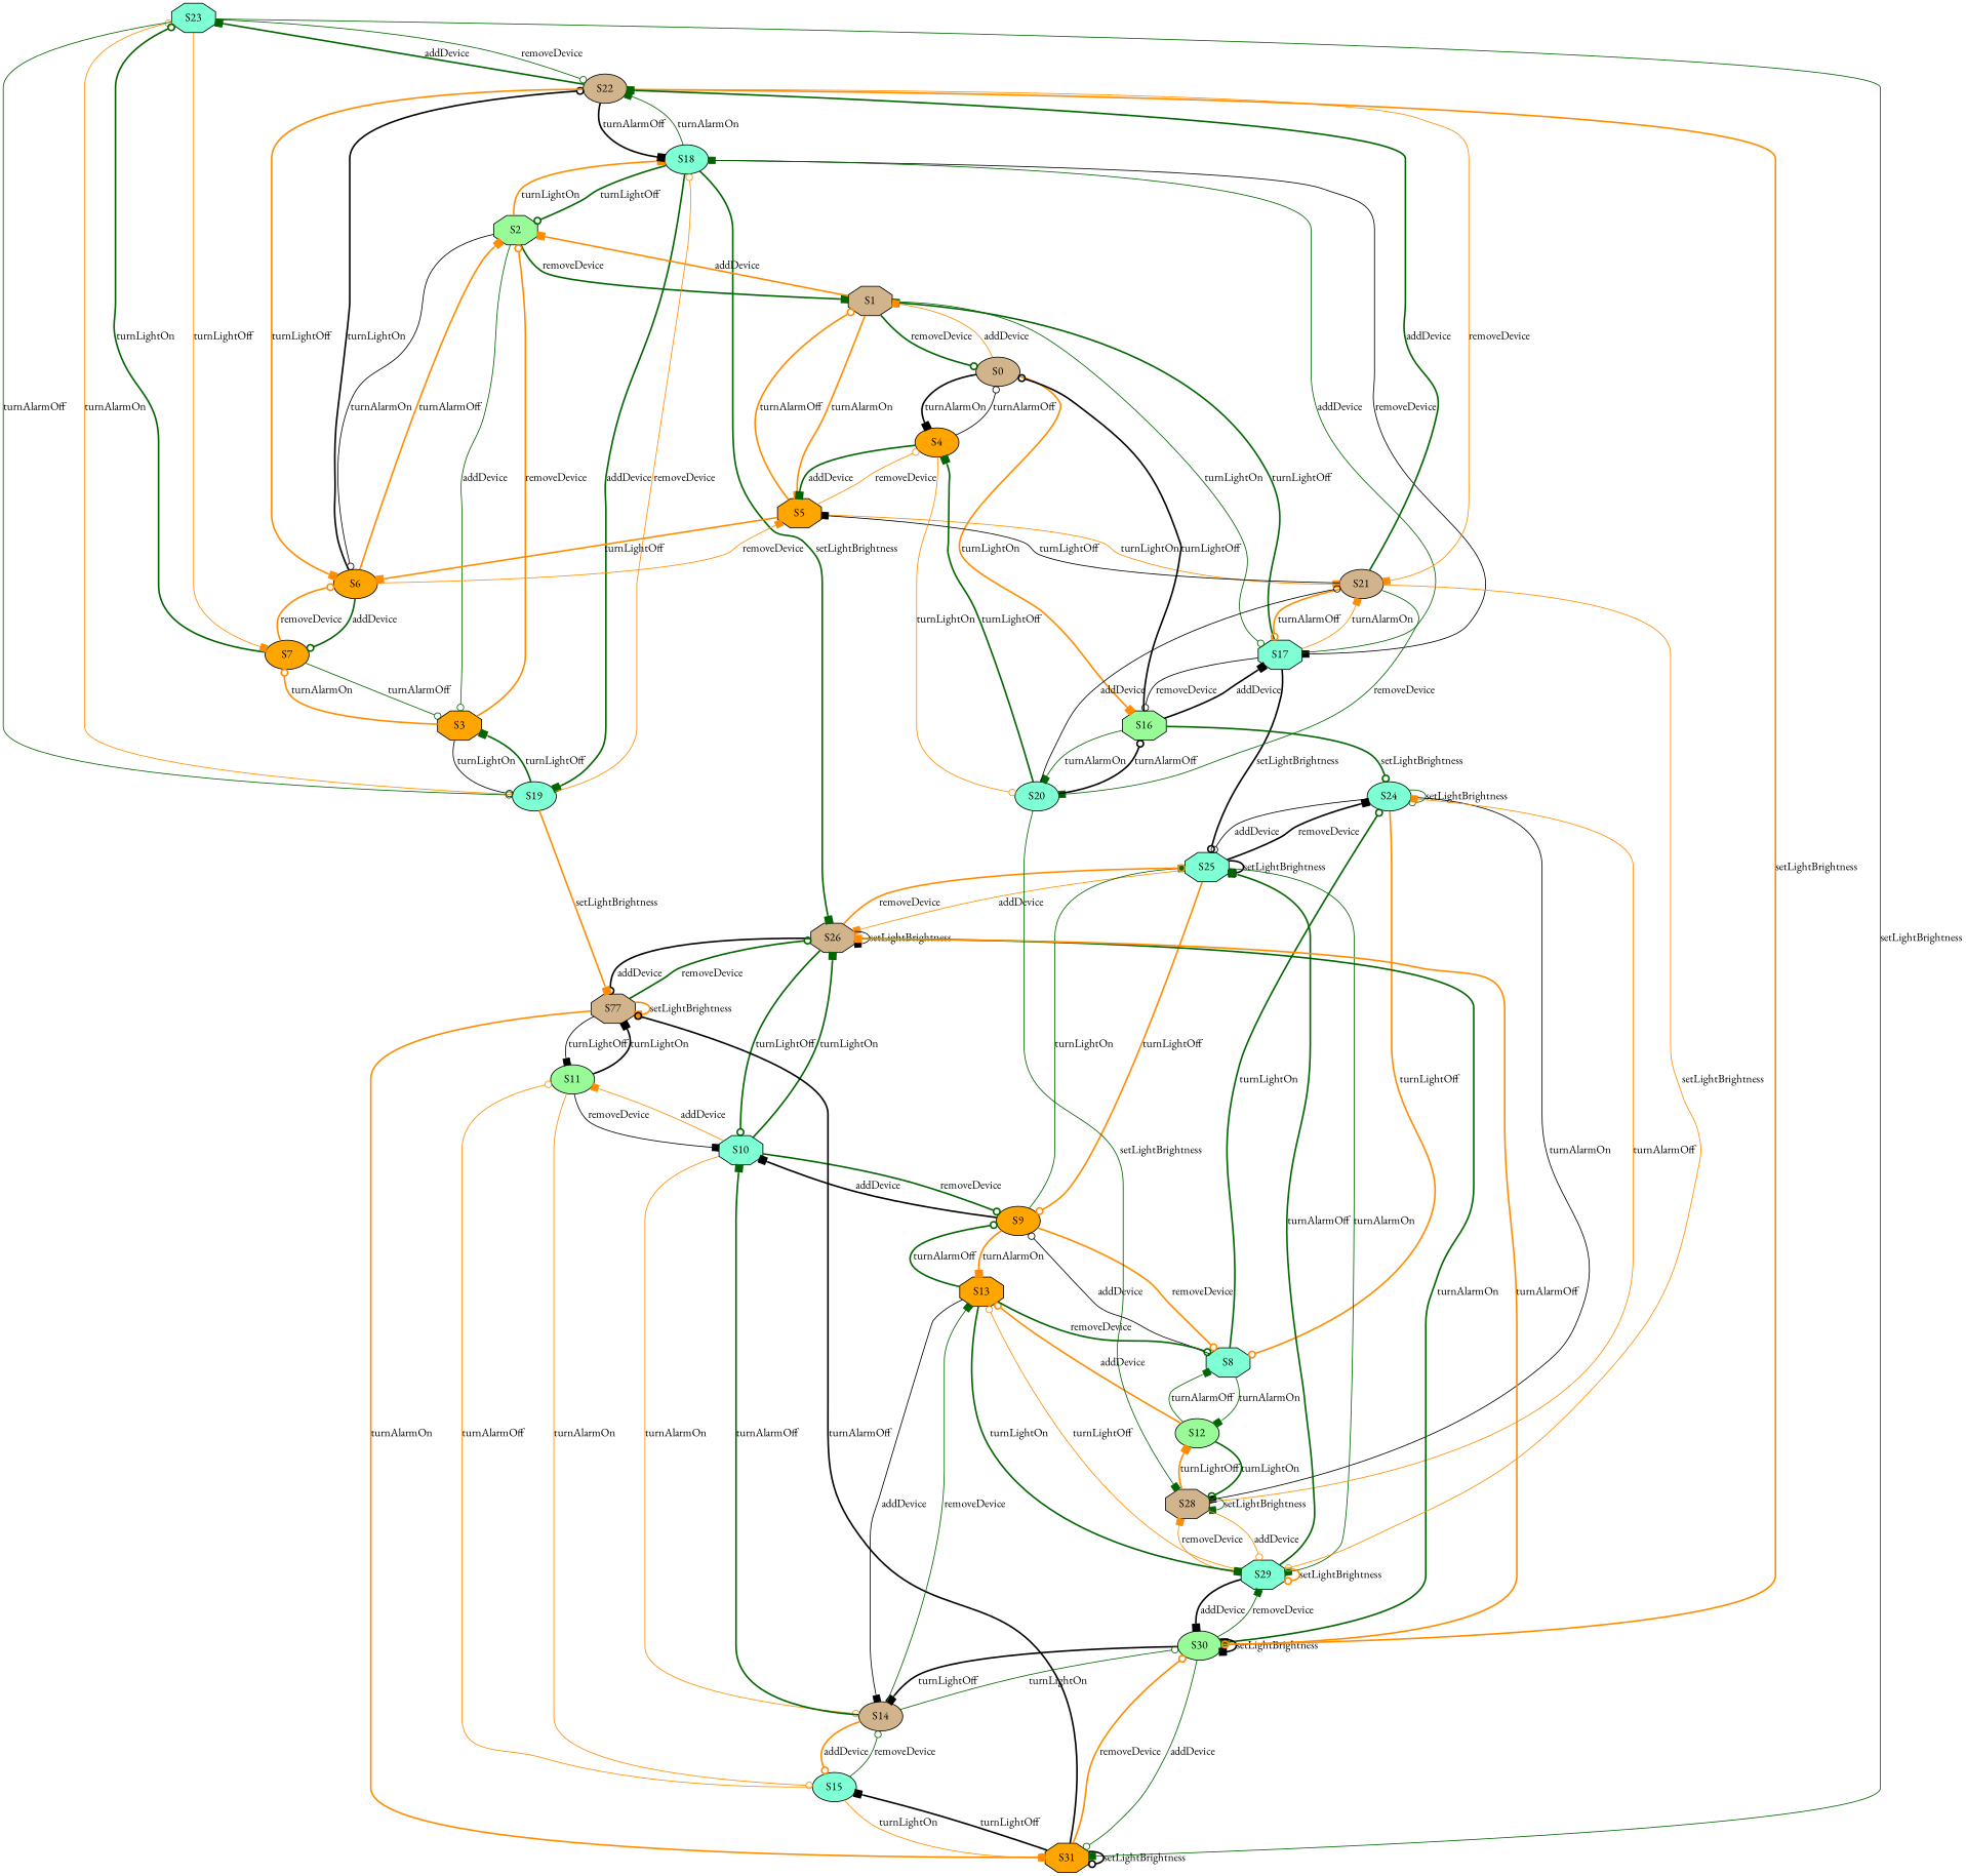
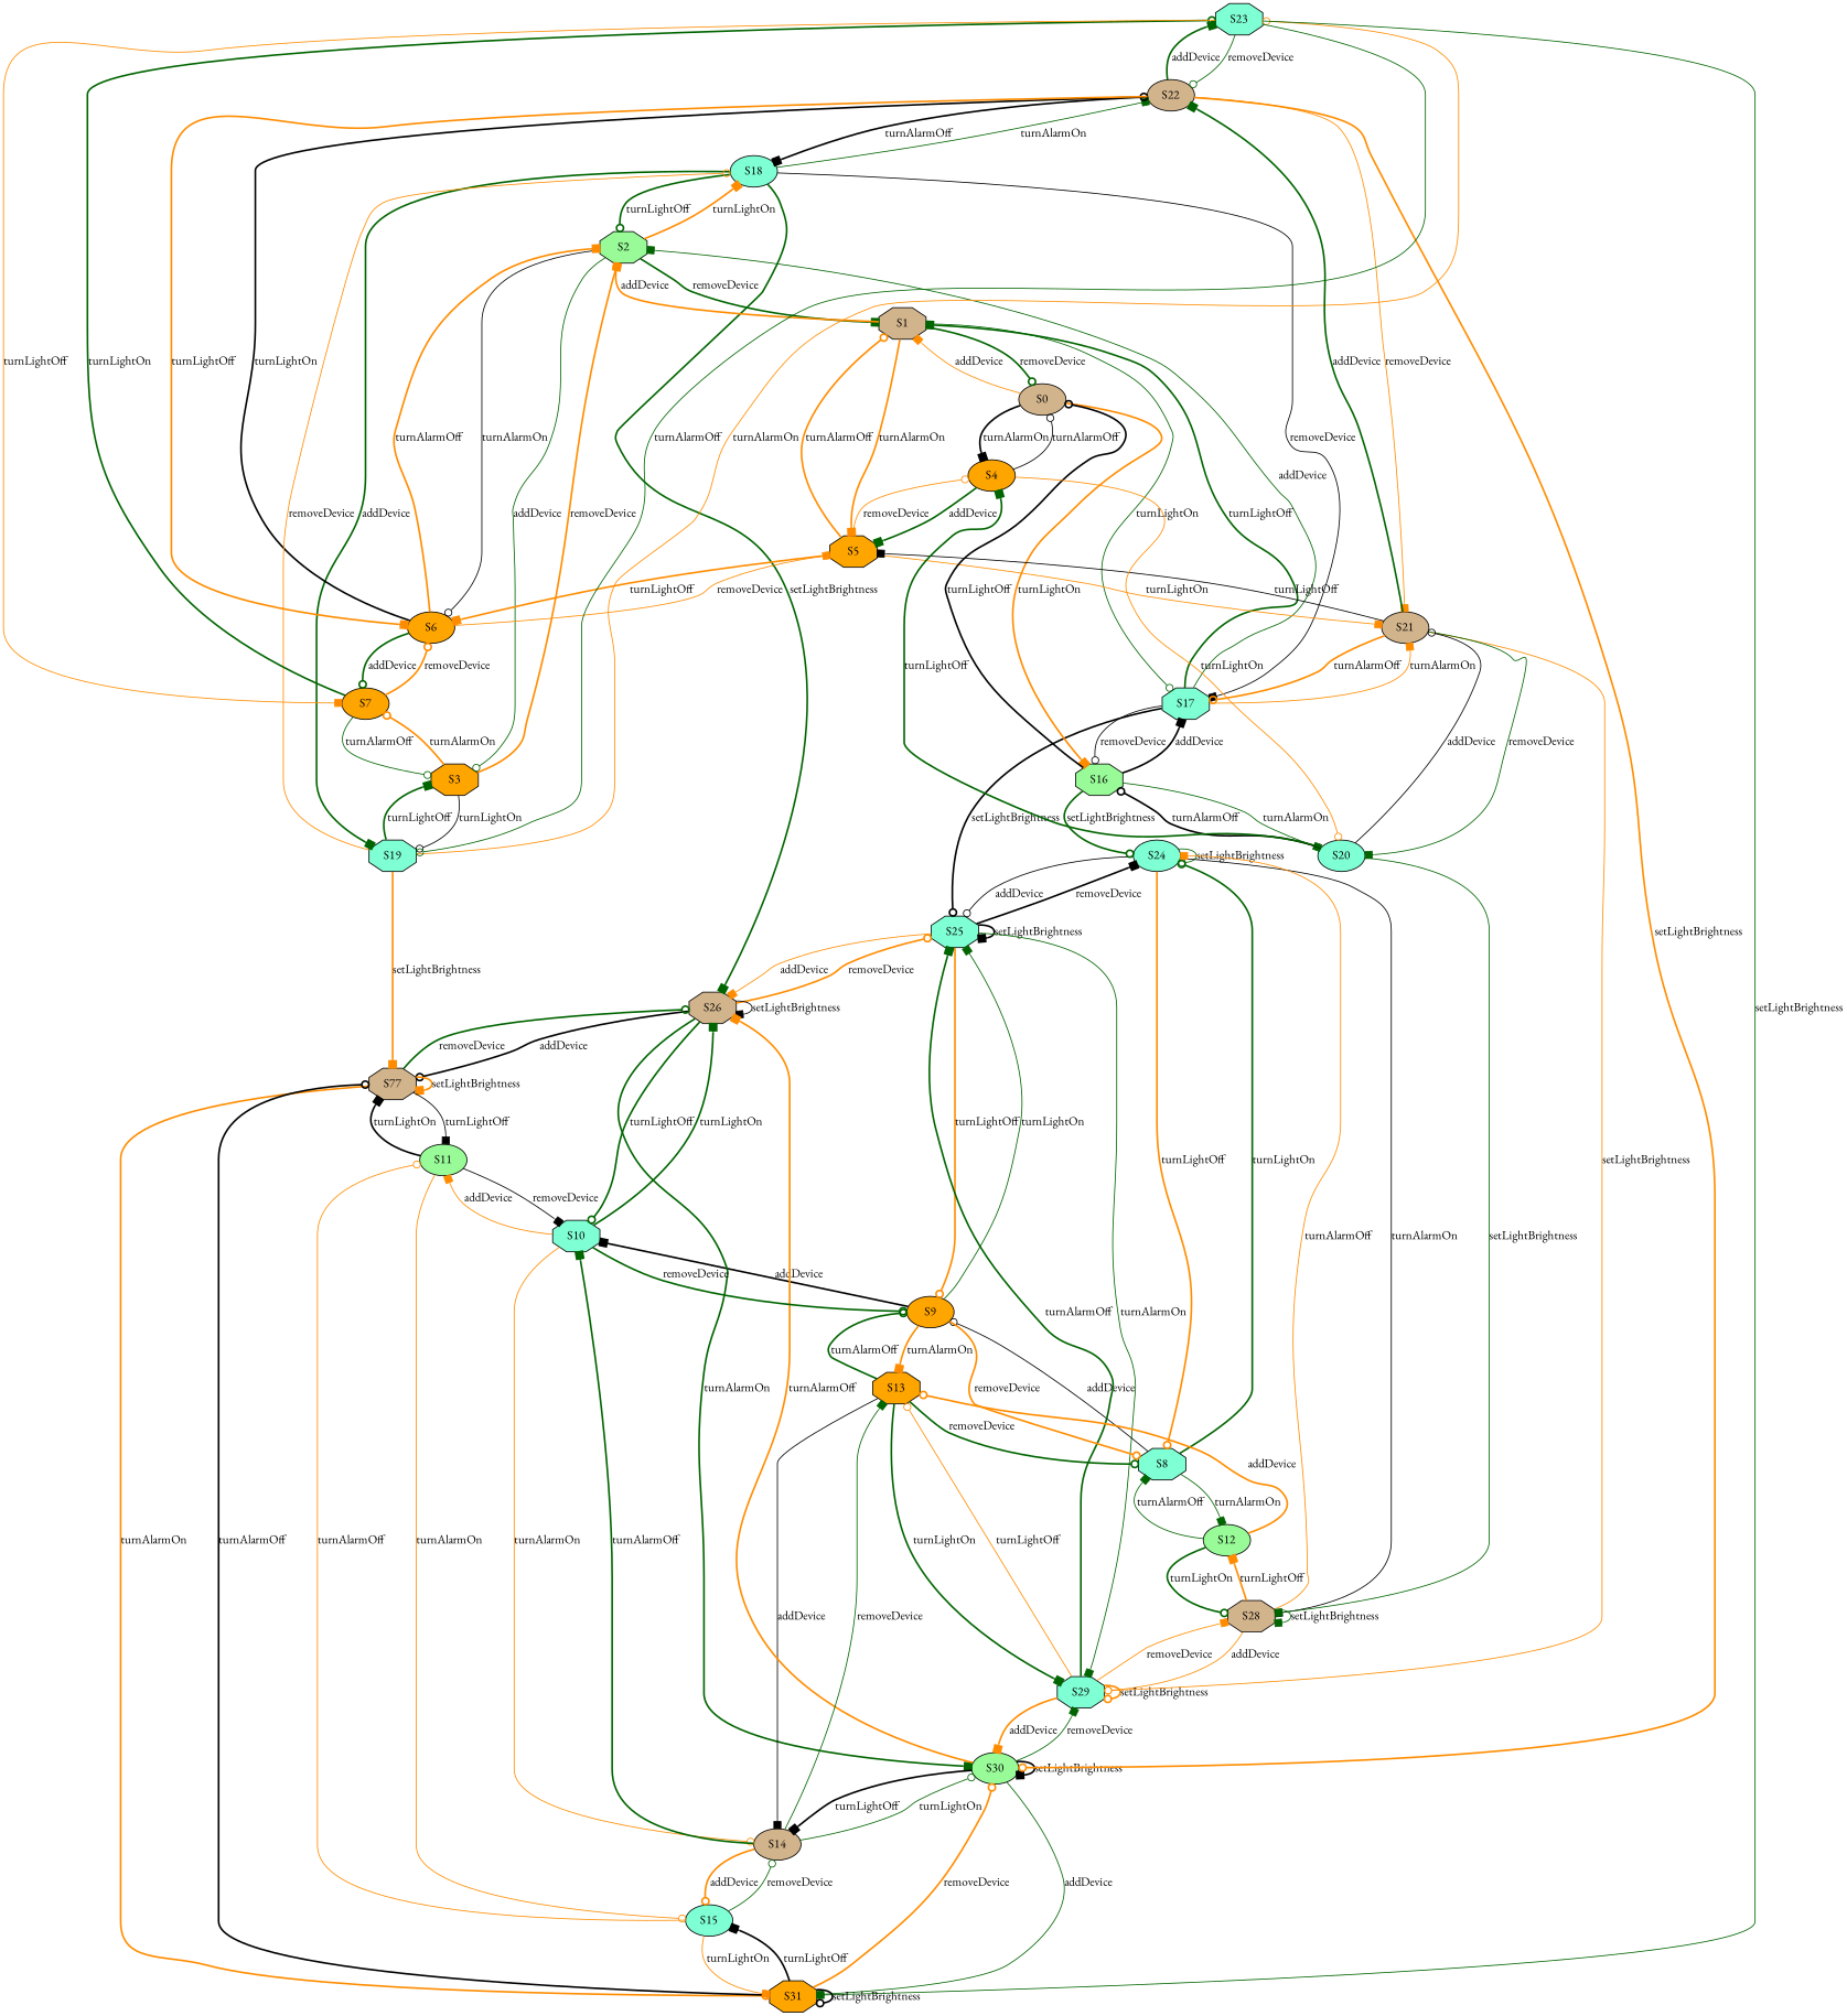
  digraph {
    fontname="EB Garamond"
    node [fillcolor=aquamarine fontname="EB Garamond" shape=octagon style=filled]
    edge [arrowhead=box color=darkgreen fontname="EB Garamond" style=bold]
    S24 [shape=ellipse]
    S25
    S8
    S28 [fillcolor=tan]
    S29
    S9 [fillcolor=orange shape=ellipse]
    S26 [fillcolor=tan]
    S12 [fillcolor=palegreen shape=ellipse]
    S13 [fillcolor=orange]
    S30 [fillcolor=palegreen shape=ellipse]
    S10
    n12 [fillcolor=tan label=S77]
    S2 [fillcolor=palegreen]
    S18 [shape=ellipse]
    S6 [fillcolor=orange shape=ellipse]
    S3 [fillcolor=orange]
    S1 [fillcolor=tan]
    S17
    S22 [fillcolor=tan shape=ellipse]
-   S19 [shape=ellipse]
+   S19
    S7 [fillcolor=orange shape=ellipse]
    S5 [fillcolor=orange]
    S0 [fillcolor=tan shape=ellipse]
    S21 [fillcolor=tan shape=ellipse]
    S16 [fillcolor=palegreen]
    S23
    S4 [fillcolor=orange shape=ellipse]
    S31 [fillcolor=orange]
    S20 [shape=ellipse]
    S14 [fillcolor=tan shape=ellipse]
    S15 [shape=ellipse]
    S11 [fillcolor=palegreen shape=ellipse]
    S24 -> S24 [arrowhead=odot label=setLightBrightness style=solid]
    S24 -> S25 [arrowhead=odot color=black label=addDevice style=solid]
    S24 -> S8 [arrowhead=odot color=darkorange label=turnLightOff]
    S24 -> S28 [color=black label=turnAlarmOn style=solid]
    S25 -> S24 [color=black label=removeDevice]
    S25 -> S25 [color=black label=setLightBrightness]
    S25 -> S29 [label=turnAlarmOn style=solid]
    S25 -> S9 [arrowhead=odot color=darkorange label=turnLightOff]
    S25 -> S26 [color=darkorange label=addDevice style=solid]
    S8 -> S24 [arrowhead=odot label=turnLightOn]
    S8 -> S9 [arrowhead=odot color=black label=addDevice style=solid]
    S8 -> S12 [label=turnAlarmOn style=solid]
    S28 -> S24 [color=darkorange label=turnAlarmOff style=solid]
    S28 -> S28 [label=setLightBrightness style=solid]
    S28 -> S29 [arrowhead=odot color=darkorange label=addDevice style=solid]
    S28 -> S12 [color=darkorange label=turnLightOff]
    S29 -> S25 [label=turnAlarmOff]
    S29 -> S28 [color=darkorange label=removeDevice style=solid]
    S29 -> S29 [arrowhead=odot color=darkorange label=setLightBrightness]
    S29 -> S13 [arrowhead=odot color=darkorange label=turnLightOff style=solid]
-   S29 -> S30 [color=black label=addDevice]
+   S29 -> S30 [color=darkorange label=addDevice]
    S9 -> S25 [label=turnLightOn style=solid]
    S9 -> S8 [arrowhead=odot color=darkorange label=removeDevice]
    S9 -> S13 [color=darkorange label=turnAlarmOn]
    S9 -> S10 [color=black label=addDevice]
    S26 -> S25 [arrowhead=odot color=darkorange label=removeDevice]
    S26 -> S26 [color=black label=setLightBrightness style=solid]
    S26 -> S30 [label=turnAlarmOn]
    S26 -> S10 [arrowhead=odot label=turnLightOff]
    S26 -> n12 [arrowhead=odot color=black label=addDevice]
    S12 -> S8 [label=turnAlarmOff style=solid]
    S12 -> S28 [arrowhead=odot label=turnLightOn]
    S12 -> S13 [arrowhead=odot color=darkorange label=addDevice]
    S13 -> S8 [arrowhead=odot label=removeDevice]
    S13 -> S29 [label=turnLightOn]
    S13 -> S9 [arrowhead=odot label=turnAlarmOff]
    S13 -> S14 [color=black label=addDevice style=solid]
    S30 -> S29 [label=removeDevice style=solid]
    S30 -> S26 [color=darkorange label=turnAlarmOff]
    S30 -> S30 [color=black label=setLightBrightness]
    S30 -> S31 [arrowhead=odot label=addDevice style=solid]
    S30 -> S14 [color=black label=turnLightOff]
    S10 -> S9 [arrowhead=odot label=removeDevice]
    S10 -> S26 [label=turnLightOn]
    S10 -> S14 [arrowhead=odot color=darkorange label=turnAlarmOn style=solid]
    S10 -> S11 [color=darkorange label=addDevice style=solid]
    n12 -> S26 [arrowhead=odot label=removeDevice]
    n12 -> n12 [color=darkorange label=setLightBrightness]
    n12 -> S31 [arrowhead=odot color=darkorange label=turnAlarmOn]
    n12 -> S11 [color=black label=turnLightOff style=solid]
    S2 -> S18 [color=darkorange label=turnLightOn]
    S2 -> S6 [arrowhead=odot color=black label=turnAlarmOn style=solid]
    S2 -> S3 [arrowhead=odot label=addDevice style=solid]
    S2 -> S1 [label=removeDevice]
    S18 -> S26 [label=setLightBrightness]
    S18 -> S2 [arrowhead=odot label=turnLightOff]
    S18 -> S17 [color=black label=removeDevice style=solid]
    S18 -> S22 [label=turnAlarmOn style=solid]
    S18 -> S19 [label=addDevice]
    S6 -> S2 [color=darkorange label=turnAlarmOff]
    S6 -> S22 [arrowhead=odot color=black label=turnLightOn]
    S6 -> S7 [arrowhead=odot label=addDevice]
    S6 -> S5 [color=darkorange label=removeDevice style=solid]
    S3 -> S2 [arrowhead=odot color=darkorange label=removeDevice]
    S3 -> S19 [arrowhead=odot color=black label=turnLightOn style=solid]
    S3 -> S7 [arrowhead=odot color=darkorange label=turnAlarmOn]
    S1 -> S2 [color=darkorange label=addDevice]
    S1 -> S17 [arrowhead=odot label=turnLightOn style=solid]
    S1 -> S5 [color=darkorange label=turnAlarmOn]
    S1 -> S0 [arrowhead=odot label=removeDevice]
    S17 -> S25 [arrowhead=odot color=black label=setLightBrightness]
-   S17 -> S18 [label=addDevice style=solid]
+   S17 -> S2 [label=addDevice style=solid]
    S17 -> S1 [label=turnLightOff]
    S17 -> S21 [color=darkorange label=turnAlarmOn style=solid]
    S17 -> S16 [arrowhead=odot color=black label=removeDevice style=solid]
    S22 -> S30 [arrowhead=odot color=darkorange label=setLightBrightness]
    S22 -> S18 [color=black label=turnAlarmOff]
    S22 -> S6 [color=darkorange label=turnLightOff]
    S22 -> S21 [color=darkorange label=removeDevice style=solid]
    S22 -> S23 [label=addDevice]
    S19 -> n12 [color=darkorange label=setLightBrightness]
    S19 -> S18 [arrowhead=odot color=darkorange label=removeDevice style=solid]
    S19 -> S3 [label=turnLightOff]
    S19 -> S23 [arrowhead=odot color=darkorange label=turnAlarmOn style=solid]
    S7 -> S6 [arrowhead=odot color=darkorange label=removeDevice]
    S7 -> S3 [arrowhead=odot label=turnAlarmOff style=solid]
    S7 -> S23 [arrowhead=odot label=turnLightOn]
    S5 -> S6 [color=darkorange label=turnLightOff]
    S5 -> S1 [arrowhead=odot color=darkorange label=turnAlarmOff]
    S5 -> S21 [color=darkorange label=turnLightOn style=solid]
    S5 -> S4 [arrowhead=odot color=darkorange label=removeDevice style=solid]
    S0 -> S1 [color=darkorange label=addDevice style=solid]
    S0 -> S16 [color=darkorange label=turnLightOn]
    S0 -> S4 [color=black label=turnAlarmOn]
    S21 -> S29 [arrowhead=odot color=darkorange label=setLightBrightness style=solid]
    S21 -> S17 [arrowhead=odot color=darkorange label=turnAlarmOff]
    S21 -> S22 [label=addDevice]
    S21 -> S5 [color=black label=turnLightOff style=solid]
    S21 -> S20 [label=removeDevice style=solid]
    S16 -> S24 [arrowhead=odot label=setLightBrightness]
    S16 -> S17 [color=black label=addDevice]
    S16 -> S0 [arrowhead=odot color=black label=turnLightOff]
    S16 -> S20 [label=turnAlarmOn style=solid]
    S23 -> S22 [arrowhead=odot label=removeDevice style=solid]
    S23 -> S19 [arrowhead=odot label=turnAlarmOff style=solid]
    S23 -> S7 [color=darkorange label=turnLightOff style=solid]
    S23 -> S31 [label=setLightBrightness style=solid]
    S4 -> S5 [label=addDevice]
    S4 -> S0 [arrowhead=odot color=black label=turnAlarmOff style=solid]
    S4 -> S20 [arrowhead=odot color=darkorange label=turnLightOn style=solid]
    S31 -> S30 [arrowhead=odot color=darkorange label=removeDevice]
    S31 -> n12 [arrowhead=odot color=black label=turnAlarmOff]
    S31 -> S31 [arrowhead=odot color=black label=setLightBrightness]
    S31 -> S15 [color=black label=turnLightOff]
    S20 -> S28 [label=setLightBrightness style=solid]
    S20 -> S21 [arrowhead=odot color=black label=addDevice style=solid]
    S20 -> S16 [arrowhead=odot color=black label=turnAlarmOff]
    S20 -> S4 [label=turnLightOff]
    S14 -> S13 [label=removeDevice style=solid]
    S14 -> S30 [arrowhead=odot label=turnLightOn style=solid]
    S14 -> S10 [label=turnAlarmOff]
    S14 -> S15 [arrowhead=odot color=darkorange label=addDevice]
    S15 -> S31 [color=darkorange label=turnLightOn style=solid]
    S15 -> S14 [arrowhead=odot label=removeDevice style=solid]
    S15 -> S11 [arrowhead=odot color=darkorange label=turnAlarmOff style=solid]
    S11 -> S10 [color=black label=removeDevice style=solid]
    S11 -> n12 [color=black label=turnLightOn]
    S11 -> S15 [arrowhead=odot color=darkorange label=turnAlarmOn style=solid]
  }
